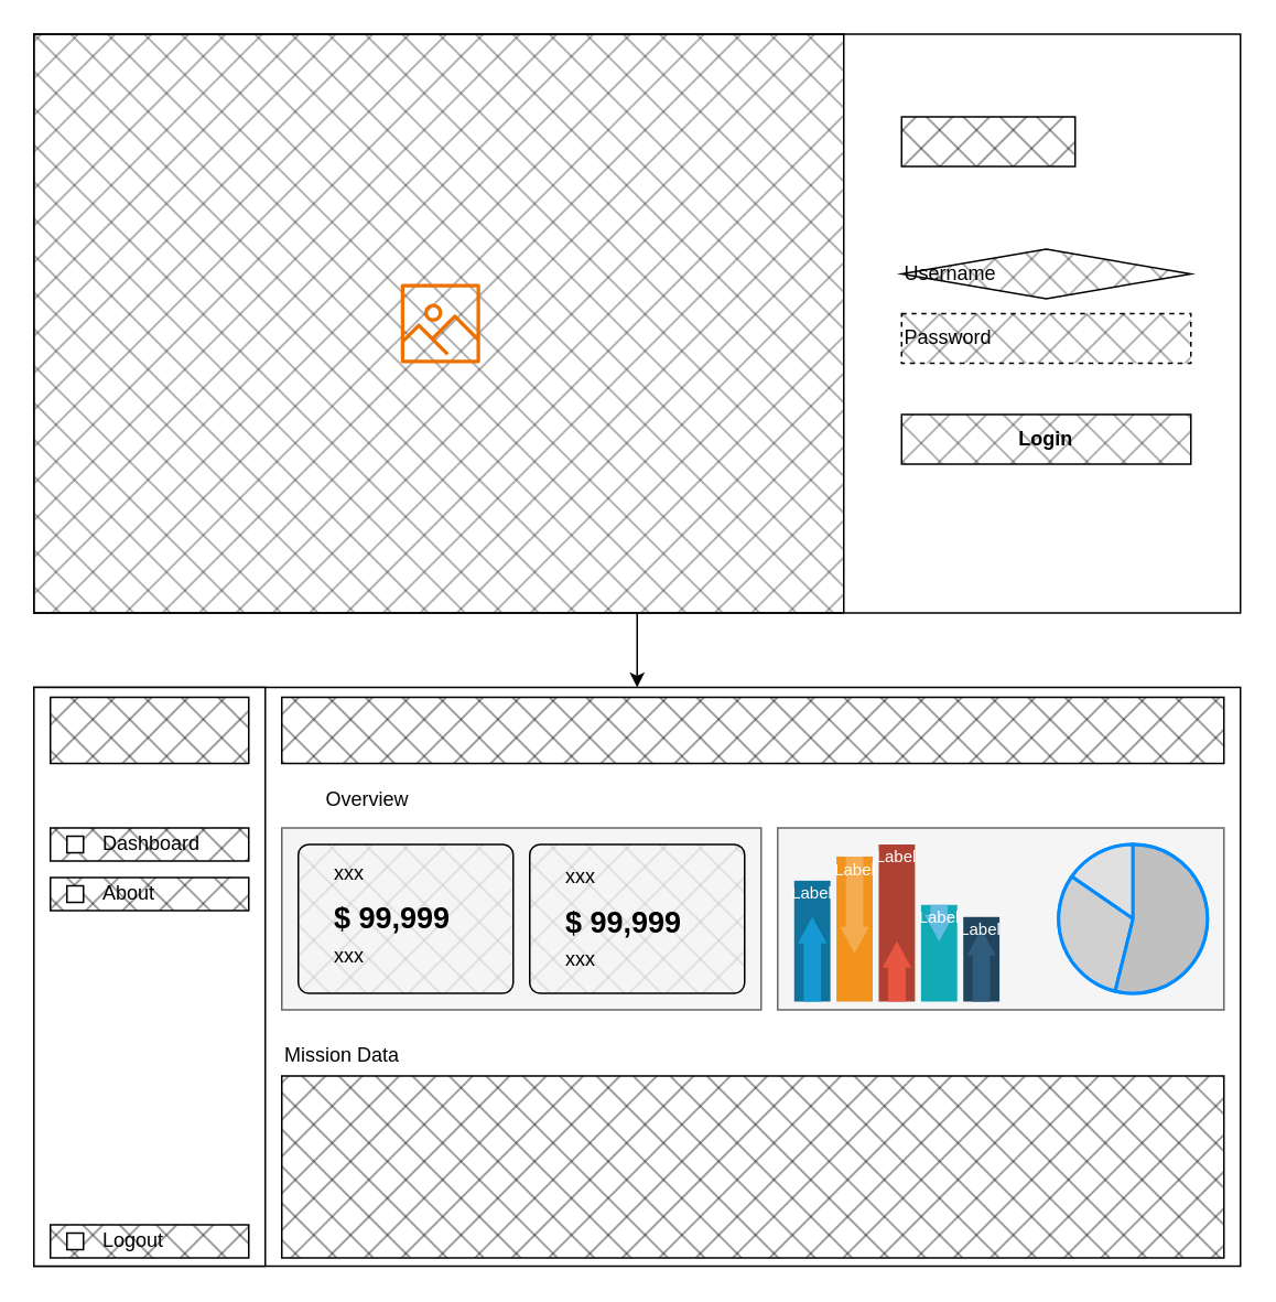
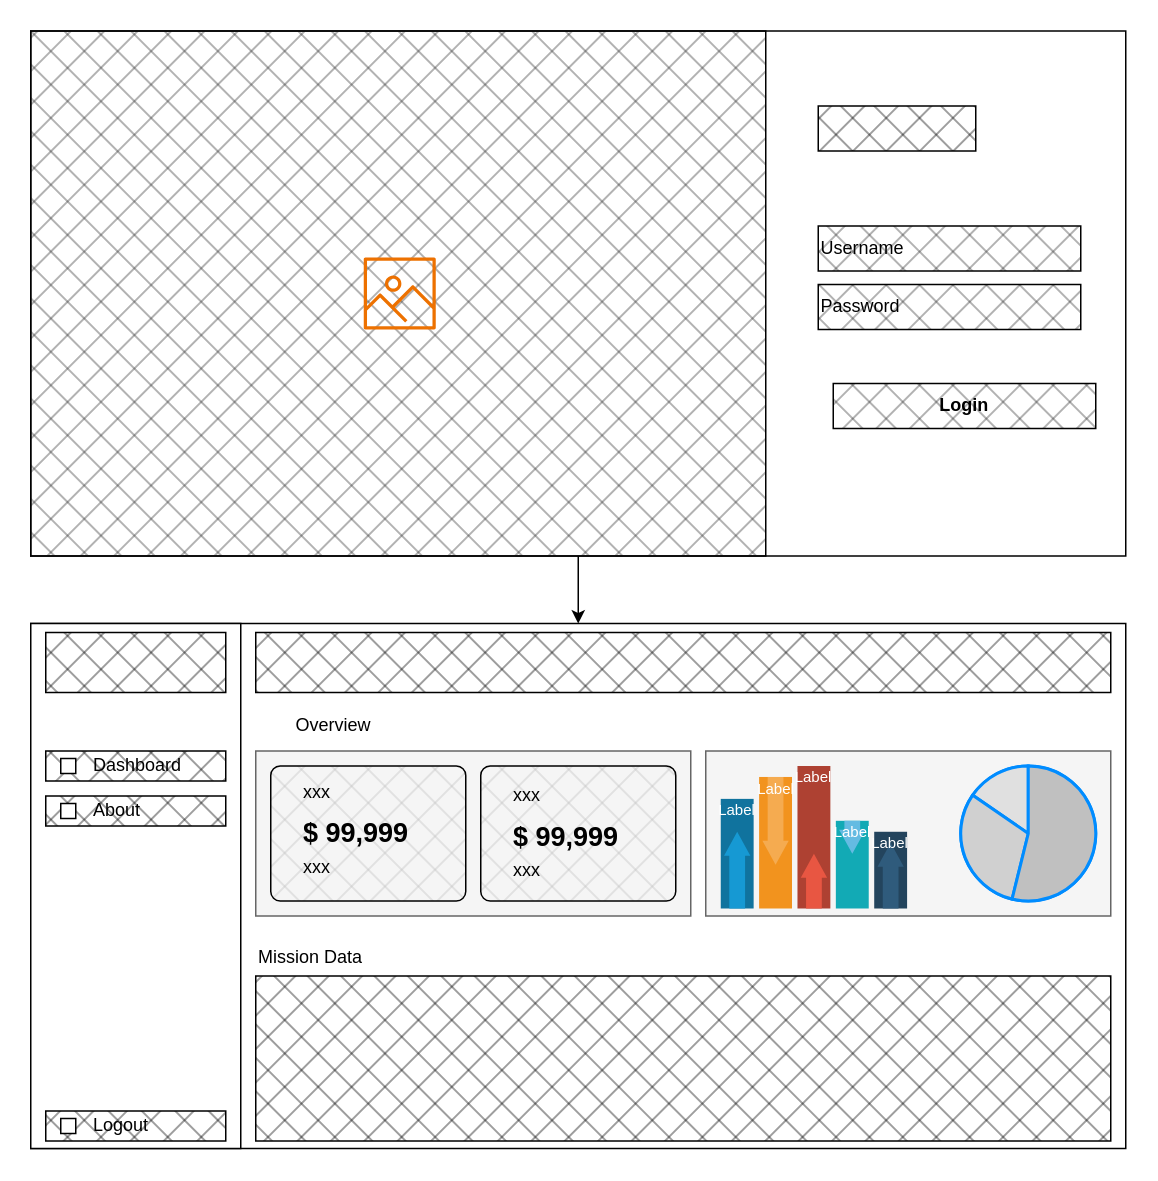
  <mxCell id="0" />
  <mxCell id="1" parent="0" />
  <mxCell id="2" value="" style="rounded=0;whiteSpace=wrap;html=1;" vertex="1" parent="1"><mxGeometry x="20" y="415" width="730" height="350" as="geometry" /></mxCell>
  <mxCell id="3" value="" style="rounded=0;whiteSpace=wrap;html=1;" vertex="1" parent="1"><mxGeometry x="20" y="415" width="140" height="350" as="geometry" /></mxCell>
  <mxCell id="4" value="" style="rounded=0;whiteSpace=wrap;html=1;gradientColor=none;fillColor=#000000;fillStyle=cross-hatch;" vertex="1" parent="1"><mxGeometry x="170" y="421" width="570" height="40" as="geometry" /></mxCell>
  <mxCell id="5" value="" style="rounded=0;whiteSpace=wrap;html=1;gradientColor=none;fillColor=#000000;fillStyle=cross-hatch;" vertex="1" parent="1"><mxGeometry x="30" y="500" width="120" height="20" as="geometry" /></mxCell>
  <mxCell id="6" value="" style="rounded=0;whiteSpace=wrap;html=1;gradientColor=none;fillColor=#000000;fillStyle=cross-hatch;" vertex="1" parent="1"><mxGeometry x="30" y="740" width="120" height="20" as="geometry" /></mxCell>
  <mxCell id="7" value="" style="rounded=0;whiteSpace=wrap;html=1;gradientColor=none;fillColor=#000000;fillStyle=cross-hatch;" vertex="1" parent="1"><mxGeometry x="30" y="530" width="120" height="20" as="geometry" /></mxCell>
  <mxCell id="8" value="" style="rounded=0;whiteSpace=wrap;html=1;" vertex="1" parent="1"><mxGeometry x="40" y="505" width="10" height="10" as="geometry" /></mxCell>
  <mxCell id="9" value="" style="rounded=0;whiteSpace=wrap;html=1;" vertex="1" parent="1"><mxGeometry x="40" y="535" width="10" height="10" as="geometry" /></mxCell>
  <mxCell id="10" value="" style="rounded=0;whiteSpace=wrap;html=1;" vertex="1" parent="1"><mxGeometry x="40" y="745" width="10" height="10" as="geometry" /></mxCell>
  <mxCell id="11" value="Dashboard" style="text;html=1;strokeColor=none;fillColor=none;align=left;verticalAlign=middle;whiteSpace=wrap;rounded=0;" vertex="1" parent="1"><mxGeometry x="60" y="495" width="60" height="30" as="geometry" /></mxCell>
  <mxCell id="12" value="About" style="text;html=1;strokeColor=none;fillColor=none;align=left;verticalAlign=middle;whiteSpace=wrap;rounded=0;" vertex="1" parent="1"><mxGeometry x="60" y="525" width="60" height="30" as="geometry" /></mxCell>
  <mxCell id="13" value="Logout" style="text;html=1;strokeColor=none;fillColor=none;align=left;verticalAlign=middle;whiteSpace=wrap;rounded=0;" vertex="1" parent="1"><mxGeometry x="60" y="735" width="60" height="30" as="geometry" /></mxCell>
  <mxCell id="14" value="Overview" style="text;html=1;strokeColor=none;fillColor=none;align=left;verticalAlign=middle;whiteSpace=wrap;rounded=0;" vertex="1" parent="1"><mxGeometry x="195" y="475" width="60" height="15" as="geometry" /></mxCell>
  <mxCell id="15" value="" style="rounded=0;whiteSpace=wrap;html=1;gradientColor=none;fillColor=#000000;fillStyle=cross-hatch;" vertex="1" parent="1"><mxGeometry x="30" y="421" width="120" height="40" as="geometry" /></mxCell>
  <mxCell id="16" value="" style="rounded=0;whiteSpace=wrap;html=1;fillColor=#f5f5f5;fontColor=#333333;strokeColor=#666666;" vertex="1" parent="1"><mxGeometry x="170" y="500" width="290" height="110" as="geometry" /></mxCell>
  <mxCell id="17" value="" style="rounded=0;whiteSpace=wrap;html=1;fillColor=#f5f5f5;fontColor=#333333;strokeColor=#666666;" vertex="1" parent="1"><mxGeometry x="470" y="500" width="270" height="110" as="geometry" /></mxCell>
  <mxCell id="18" value="" style="rounded=1;whiteSpace=wrap;html=1;arcSize=7;fillStyle=cross-hatch;fillColor=#c0c0c0;" vertex="1" parent="1"><mxGeometry x="320" y="510" width="130" height="90" as="geometry" /></mxCell>
  <mxCell id="19" value="" style="rounded=1;whiteSpace=wrap;html=1;arcSize=7;fillStyle=cross-hatch;fillColor=#c0c0c0;" vertex="1" parent="1"><mxGeometry x="180" y="510" width="130" height="90" as="geometry" /></mxCell>
  <mxCell id="20" value="xxx" style="text;html=1;strokeColor=none;fillColor=none;align=left;verticalAlign=middle;whiteSpace=wrap;rounded=0;" vertex="1" parent="1"><mxGeometry x="200" y="520" width="60" height="15" as="geometry" /></mxCell>
  <mxCell id="21" value="$ 99,999" style="text;html=1;strokeColor=none;fillColor=none;align=left;verticalAlign=middle;whiteSpace=wrap;rounded=0;fontStyle=1;fontSize=18;" vertex="1" parent="1"><mxGeometry x="200" y="540" width="90" height="30" as="geometry" /></mxCell>
  <mxCell id="22" value="xxx" style="text;html=1;strokeColor=none;fillColor=none;align=left;verticalAlign=middle;whiteSpace=wrap;rounded=0;" vertex="1" parent="1"><mxGeometry x="200" y="570" width="60" height="15" as="geometry" /></mxCell>
  <mxCell id="23" value="xxx" style="text;html=1;strokeColor=none;fillColor=none;align=left;verticalAlign=middle;whiteSpace=wrap;rounded=0;" vertex="1" parent="1"><mxGeometry x="340" y="522.5" width="60" height="15" as="geometry" /></mxCell>
  <mxCell id="24" value="$ 99,999" style="text;html=1;strokeColor=none;fillColor=none;align=left;verticalAlign=middle;whiteSpace=wrap;rounded=0;fontStyle=1;fontSize=18;" vertex="1" parent="1"><mxGeometry x="340" y="542.5" width="90" height="30" as="geometry" /></mxCell>
  <mxCell id="25" value="xxx" style="text;html=1;strokeColor=none;fillColor=none;align=left;verticalAlign=middle;whiteSpace=wrap;rounded=0;" vertex="1" parent="1"><mxGeometry x="340" y="572.5" width="60" height="15" as="geometry" /></mxCell>
  <mxCell id="26" value="" style="group" vertex="1" connectable="0" parent="1"><mxGeometry x="480" y="510" width="124.23" height="95" as="geometry" /></mxCell>
  <mxCell id="27" value="" style="fillColor=#10739E;strokeColor=none;" vertex="1" parent="26"><mxGeometry y="21.923" width="21.923" height="73.077" as="geometry" /></mxCell>
  <mxCell id="28" value="" style="shape=mxgraph.arrows2.arrow;dy=0.4;dx=16;notch=0;direction=north;fillColor=#1699D3;strokeColor=none;" vertex="1" parent="27"><mxGeometry x="2.192" y="21.923" width="17.538" height="51.154" as="geometry" /></mxCell>
  <mxCell id="29" value="Label" style="text;html=1;align=center;verticalAlign=middle;whiteSpace=wrap;fontColor=#FFFFFF;fontSize=10;strokeColor=none;fillColor=none;" vertex="1" parent="27"><mxGeometry width="21.923" height="14.615" as="geometry" /></mxCell>
  <mxCell id="30" value="" style="fillColor=#F2931E;strokeColor=none;" vertex="1" parent="26"><mxGeometry x="25.577" y="7.308" width="21.923" height="87.692" as="geometry" /></mxCell>
  <mxCell id="31" value="" style="shape=mxgraph.arrows2.arrow;dy=0.4;dx=16;notch=0;direction=south;fillColor=#F5AB50;strokeColor=none;" vertex="1" parent="30"><mxGeometry x="2.192" width="17.538" height="58.462" as="geometry" /></mxCell>
  <mxCell id="32" value="Label" style="text;html=1;align=center;verticalAlign=middle;whiteSpace=wrap;fontColor=#FFFFFF;fontSize=10;strokeColor=none;fillColor=none;" vertex="1" parent="30"><mxGeometry width="21.923" height="14.615" as="geometry" /></mxCell>
  <mxCell id="33" value="" style="fillColor=#AE4132;strokeColor=none;" vertex="1" parent="26"><mxGeometry x="51.154" width="21.923" height="95" as="geometry" /></mxCell>
  <mxCell id="34" value="" style="shape=mxgraph.arrows2.arrow;dy=0.4;dx=16;notch=0;direction=north;fillColor=#E85642;strokeColor=none;" vertex="1" parent="33"><mxGeometry x="2.192" y="58.462" width="17.538" height="36.538" as="geometry" /></mxCell>
  <mxCell id="35" value="Label" style="text;html=1;align=center;verticalAlign=middle;whiteSpace=wrap;fontColor=#FFFFFF;fontSize=10;strokeColor=none;fillColor=none;" vertex="1" parent="33"><mxGeometry width="21.923" height="14.615" as="geometry" /></mxCell>
  <mxCell id="36" value="" style="fillColor=#12AAB5;strokeColor=none;" vertex="1" parent="26"><mxGeometry x="76.73" y="36.538" width="21.923" height="58.462" as="geometry" /></mxCell>
  <mxCell id="37" value="" style="shape=mxgraph.arrows2.arrow;dy=0.4;dx=16;notch=0;direction=south;fillColor=#64BBE2;strokeColor=none;" vertex="1" parent="36"><mxGeometry x="2.192" width="17.538" height="21.923" as="geometry" /></mxCell>
  <mxCell id="38" value="Label" style="text;html=1;align=center;verticalAlign=middle;whiteSpace=wrap;fontColor=#FFFFFF;fontSize=10;strokeColor=none;fillColor=none;" vertex="1" parent="36"><mxGeometry width="21.923" height="14.615" as="geometry" /></mxCell>
  <mxCell id="39" value="" style="fillColor=#23445D;strokeColor=none;" vertex="1" parent="26"><mxGeometry x="102.307" y="43.846" width="21.923" height="51.154" as="geometry" /></mxCell>
  <mxCell id="40" value="" style="shape=mxgraph.arrows2.arrow;dy=0.4;dx=16;notch=0;direction=north;fillColor=#2F5B7C;strokeColor=none;" vertex="1" parent="39"><mxGeometry x="2.192" y="7.308" width="17.538" height="43.846" as="geometry" /></mxCell>
  <mxCell id="41" value="Label" style="text;html=1;align=center;verticalAlign=middle;whiteSpace=wrap;fontColor=#FFFFFF;fontSize=10;strokeColor=none;fillColor=none;" vertex="1" parent="39"><mxGeometry width="21.923" height="14.615" as="geometry" /></mxCell>
  <mxCell id="42" value="" style="verticalLabelPosition=bottom;shadow=0;dashed=0;align=center;html=1;verticalAlign=top;strokeWidth=1;shape=mxgraph.mockup.graphics.pieChart;strokeColor=#008cff;parts=10,20,35;partColors=#e0e0e0,#d0d0d0,#c0c0c0,#b0b0b0,#a0a0a0;strokeWidth=2;" vertex="1" parent="1"><mxGeometry x="640" y="510" width="90" height="90" as="geometry" /></mxCell>
  <mxCell id="43" value="" style="rounded=0;whiteSpace=wrap;html=1;fillStyle=cross-hatch;fillColor=#000000;" vertex="1" parent="1"><mxGeometry x="170" y="650" width="570" height="110" as="geometry" /></mxCell>
  <mxCell id="44" value="Mission Data" style="text;html=1;strokeColor=none;fillColor=none;align=left;verticalAlign=middle;whiteSpace=wrap;rounded=0;" vertex="1" parent="1"><mxGeometry x="170" y="630" width="90" height="15" as="geometry" /></mxCell>
  <mxCell id="45" value="" style="edgeStyle=orthogonalEdgeStyle;rounded=0;orthogonalLoop=1;jettySize=auto;html=1;entryX=0.5;entryY=0;entryDx=0;entryDy=0;" edge="1" parent="1" source="46" target="2"><mxGeometry relative="1" as="geometry" /></mxCell>
  <mxCell id="46" value="" style="rounded=0;whiteSpace=wrap;html=1;" vertex="1" parent="1"><mxGeometry x="20" y="20" width="730" height="350" as="geometry" /></mxCell>
  <mxCell id="47" value="" style="rounded=0;whiteSpace=wrap;html=1;fillStyle=cross-hatch;fillColor=#333333;" vertex="1" parent="1"><mxGeometry x="20" y="20" width="490" height="350" as="geometry" /></mxCell>
  <mxCell id="48" value="" style="sketch=0;outlineConnect=0;fontColor=#232F3E;gradientColor=none;fillColor=#ED7100;strokeColor=none;dashed=0;verticalLabelPosition=bottom;verticalAlign=top;align=center;html=1;fontSize=12;fontStyle=0;aspect=fixed;pointerEvents=1;shape=mxgraph.aws4.container_registry_image;" vertex="1" parent="1"><mxGeometry x="242" y="171" width="48" height="48" as="geometry" /></mxCell>
- <mxCell id="49" value="&lt;div align=&quot;left&quot;&gt;Username&lt;/div&gt;" style="rhombus;whiteSpace=wrap;html=1;fillStyle=cross-hatch;fillColor=#333333;align=left;" vertex="1" parent="1"><mxGeometry x="545" y="150" width="175" height="30" as="geometry" /></mxCell>
- <mxCell id="50" value="&lt;div align=&quot;left&quot;&gt;Password&lt;/div&gt;" style="rounded=0;whiteSpace=wrap;html=1;fillStyle=cross-hatch;fillColor=#333333;align=left;dashed=1;" vertex="1" parent="1"><mxGeometry x="545" y="189" width="175" height="30" as="geometry" /></mxCell>
+ <mxCell id="49" value="&lt;div align=&quot;left&quot;&gt;Username&lt;/div&gt;" style="rounded=0;whiteSpace=wrap;html=1;fillStyle=cross-hatch;fillColor=#333333;align=left;" vertex="1" parent="1"><mxGeometry x="545" y="150" width="175" height="30" as="geometry" /></mxCell>
+ <mxCell id="50" value="&lt;div align=&quot;left&quot;&gt;Password&lt;/div&gt;" style="rounded=0;whiteSpace=wrap;html=1;fillStyle=cross-hatch;fillColor=#333333;align=left;" vertex="1" parent="1"><mxGeometry x="545" y="189" width="175" height="30" as="geometry" /></mxCell>
  <mxCell id="51" value="" style="rounded=0;whiteSpace=wrap;html=1;fillStyle=cross-hatch;fillColor=#000000;" vertex="1" parent="1"><mxGeometry x="545" y="70" width="105" height="30" as="geometry" /></mxCell>
- <mxCell id="52" value="&lt;div align=&quot;center&quot;&gt;&lt;b&gt;Login&lt;/b&gt;&lt;/div&gt;" style="rounded=0;whiteSpace=wrap;html=1;fillStyle=cross-hatch;fillColor=#333333;align=center;" vertex="1" parent="1"><mxGeometry x="545" y="250" width="175" height="30" as="geometry" /></mxCell>
+ <mxCell id="52" value="&lt;div align=&quot;center&quot;&gt;&lt;b&gt;Login&lt;/b&gt;&lt;/div&gt;" style="rounded=0;whiteSpace=wrap;html=1;fillStyle=cross-hatch;fillColor=#333333;align=center;" vertex="1" parent="1"><mxGeometry x="555" y="255" width="175" height="30" as="geometry" /></mxCell>
